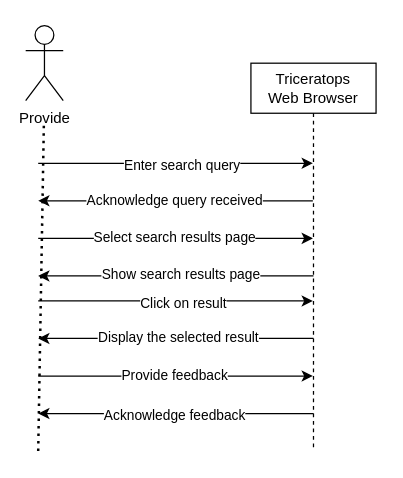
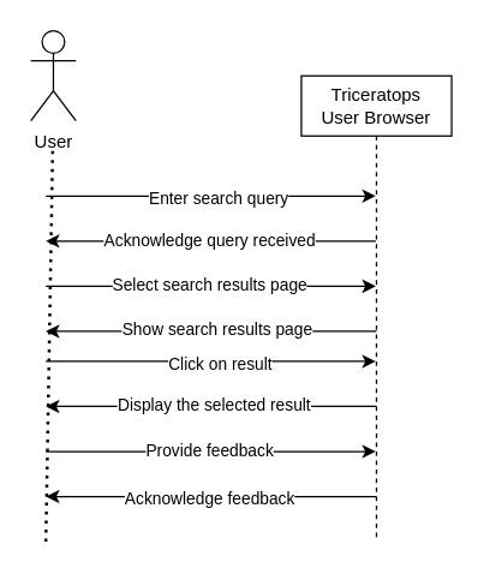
  <mxCell id="0" />
  <mxCell id="1" parent="0" />
- <mxCell id="2" value="Triceratops&lt;br&gt;Web Browser" style="shape=umlLifeline;perimeter=lifelinePerimeter;whiteSpace=wrap;html=1;container=0;dropTarget=0;collapsible=0;recursiveResize=0;outlineConnect=0;portConstraint=eastwest;newEdgeStyle={&quot;edgeStyle&quot;:&quot;elbowEdgeStyle&quot;,&quot;elbow&quot;:&quot;vertical&quot;,&quot;curved&quot;:0,&quot;rounded&quot;:0};" parent="1" vertex="1"><mxGeometry x="200" y="50" width="100" height="310" as="geometry" /></mxCell>
+ <mxCell id="2" value="Triceratops&lt;br&gt;User Browser" style="shape=umlLifeline;perimeter=lifelinePerimeter;whiteSpace=wrap;html=1;container=0;dropTarget=0;collapsible=0;recursiveResize=0;outlineConnect=0;portConstraint=eastwest;newEdgeStyle={&quot;edgeStyle&quot;:&quot;elbowEdgeStyle&quot;,&quot;elbow&quot;:&quot;vertical&quot;,&quot;curved&quot;:0,&quot;rounded&quot;:0};" parent="1" vertex="1"><mxGeometry x="200" y="50" width="100" height="310" as="geometry" /></mxCell>
  <mxCell id="3" value="" style="endArrow=none;dashed=1;html=1;strokeWidth=2;rounded=0;dashPattern=1 2;" edge="1" parent="1"><mxGeometry width="50" height="50" relative="1" as="geometry"><mxPoint x="30" y="360" as="sourcePoint" /><mxPoint x="34.5" y="100" as="targetPoint" /></mxGeometry></mxCell>
- <mxCell id="4" value="Provide&lt;div&gt;&lt;br&gt;&lt;/div&gt;" style="shape=umlActor;verticalLabelPosition=bottom;verticalAlign=top;html=1;outlineConnect=0;" vertex="1" parent="1"><mxGeometry x="20" y="20" width="30" height="60" as="geometry" /></mxCell>
+ <mxCell id="4" value="User&lt;div&gt;&lt;br&gt;&lt;/div&gt;" style="shape=umlActor;verticalLabelPosition=bottom;verticalAlign=top;html=1;outlineConnect=0;" vertex="1" parent="1"><mxGeometry x="20" y="20" width="30" height="60" as="geometry" /></mxCell>
  <mxCell id="5" value="" style="endArrow=classic;html=1;rounded=0;" edge="1" parent="1"><mxGeometry width="50" height="50" relative="1" as="geometry"><mxPoint x="30" y="130" as="sourcePoint" /><mxPoint x="249.5" y="130" as="targetPoint" /></mxGeometry></mxCell>
  <mxCell id="6" value="Enter search query" style="edgeLabel;html=1;align=center;verticalAlign=middle;resizable=0;points=[];" vertex="1" connectable="0" parent="5"><mxGeometry x="0.039" y="-1" relative="1" as="geometry"><mxPoint as="offset" /></mxGeometry></mxCell>
  <mxCell id="7" value="" style="endArrow=classic;html=1;rounded=0;" edge="1" parent="1" source="2"><mxGeometry width="50" height="50" relative="1" as="geometry"><mxPoint x="150" y="270" as="sourcePoint" /><mxPoint x="30" y="160" as="targetPoint" /></mxGeometry></mxCell>
  <mxCell id="8" value="Acknowledge query received" style="edgeLabel;html=1;align=center;verticalAlign=middle;resizable=0;points=[];" vertex="1" connectable="0" parent="7"><mxGeometry x="0.007" y="-1" relative="1" as="geometry"><mxPoint as="offset" /></mxGeometry></mxCell>
  <mxCell id="9" value="" style="endArrow=classic;html=1;rounded=0;" edge="1" parent="1"><mxGeometry width="50" height="50" relative="1" as="geometry"><mxPoint x="30" y="190" as="sourcePoint" /><mxPoint x="249.5" y="190" as="targetPoint" /></mxGeometry></mxCell>
  <mxCell id="10" value="Select search results page" style="edgeLabel;html=1;align=center;verticalAlign=middle;resizable=0;points=[];" vertex="1" connectable="0" parent="9"><mxGeometry x="-0.016" y="2" relative="1" as="geometry"><mxPoint as="offset" /></mxGeometry></mxCell>
  <mxCell id="11" value="" style="endArrow=classic;html=1;rounded=0;" edge="1" parent="1"><mxGeometry width="50" height="50" relative="1" as="geometry"><mxPoint x="250" y="220" as="sourcePoint" /><mxPoint x="30" y="220" as="targetPoint" /></mxGeometry></mxCell>
  <mxCell id="12" value="Show search results page" style="edgeLabel;html=1;align=center;verticalAlign=middle;resizable=0;points=[];" vertex="1" connectable="0" parent="11"><mxGeometry x="-0.027" y="-2" relative="1" as="geometry"><mxPoint as="offset" /></mxGeometry></mxCell>
  <mxCell id="13" value="" style="endArrow=classic;html=1;rounded=0;" edge="1" parent="1"><mxGeometry width="50" height="50" relative="1" as="geometry"><mxPoint x="30" y="240" as="sourcePoint" /><mxPoint x="249.5" y="240" as="targetPoint" /></mxGeometry></mxCell>
  <mxCell id="14" value="Click on result" style="edgeLabel;html=1;align=center;verticalAlign=middle;resizable=0;points=[];" vertex="1" connectable="0" parent="13"><mxGeometry x="0.048" y="-1" relative="1" as="geometry"><mxPoint as="offset" /></mxGeometry></mxCell>
  <mxCell id="15" value="" style="endArrow=classic;html=1;rounded=0;" edge="1" parent="1"><mxGeometry width="50" height="50" relative="1" as="geometry"><mxPoint x="250" y="270" as="sourcePoint" /><mxPoint x="30" y="270" as="targetPoint" /></mxGeometry></mxCell>
  <mxCell id="16" value="Display the selected result" style="edgeLabel;html=1;align=center;verticalAlign=middle;resizable=0;points=[];" vertex="1" connectable="0" parent="15"><mxGeometry x="-0.009" y="-2" relative="1" as="geometry"><mxPoint as="offset" /></mxGeometry></mxCell>
  <mxCell id="17" value="" style="endArrow=classic;html=1;rounded=0;" edge="1" parent="1"><mxGeometry width="50" height="50" relative="1" as="geometry"><mxPoint x="30" y="300" as="sourcePoint" /><mxPoint x="249.5" y="300" as="targetPoint" /></mxGeometry></mxCell>
  <mxCell id="18" value="Provide feedback" style="edgeLabel;html=1;align=center;verticalAlign=middle;resizable=0;points=[];" vertex="1" connectable="0" parent="17"><mxGeometry x="-0.016" y="1" relative="1" as="geometry"><mxPoint as="offset" /></mxGeometry></mxCell>
  <mxCell id="19" value="" style="endArrow=classic;html=1;rounded=0;" edge="1" parent="1"><mxGeometry width="50" height="50" relative="1" as="geometry"><mxPoint x="250" y="330" as="sourcePoint" /><mxPoint x="30" y="330" as="targetPoint" /></mxGeometry></mxCell>
  <mxCell id="20" value="Acknowledge feedback" style="edgeLabel;html=1;align=center;verticalAlign=middle;resizable=0;points=[];" vertex="1" connectable="0" parent="19"><mxGeometry x="0.018" y="1" relative="1" as="geometry"><mxPoint as="offset" /></mxGeometry></mxCell>
